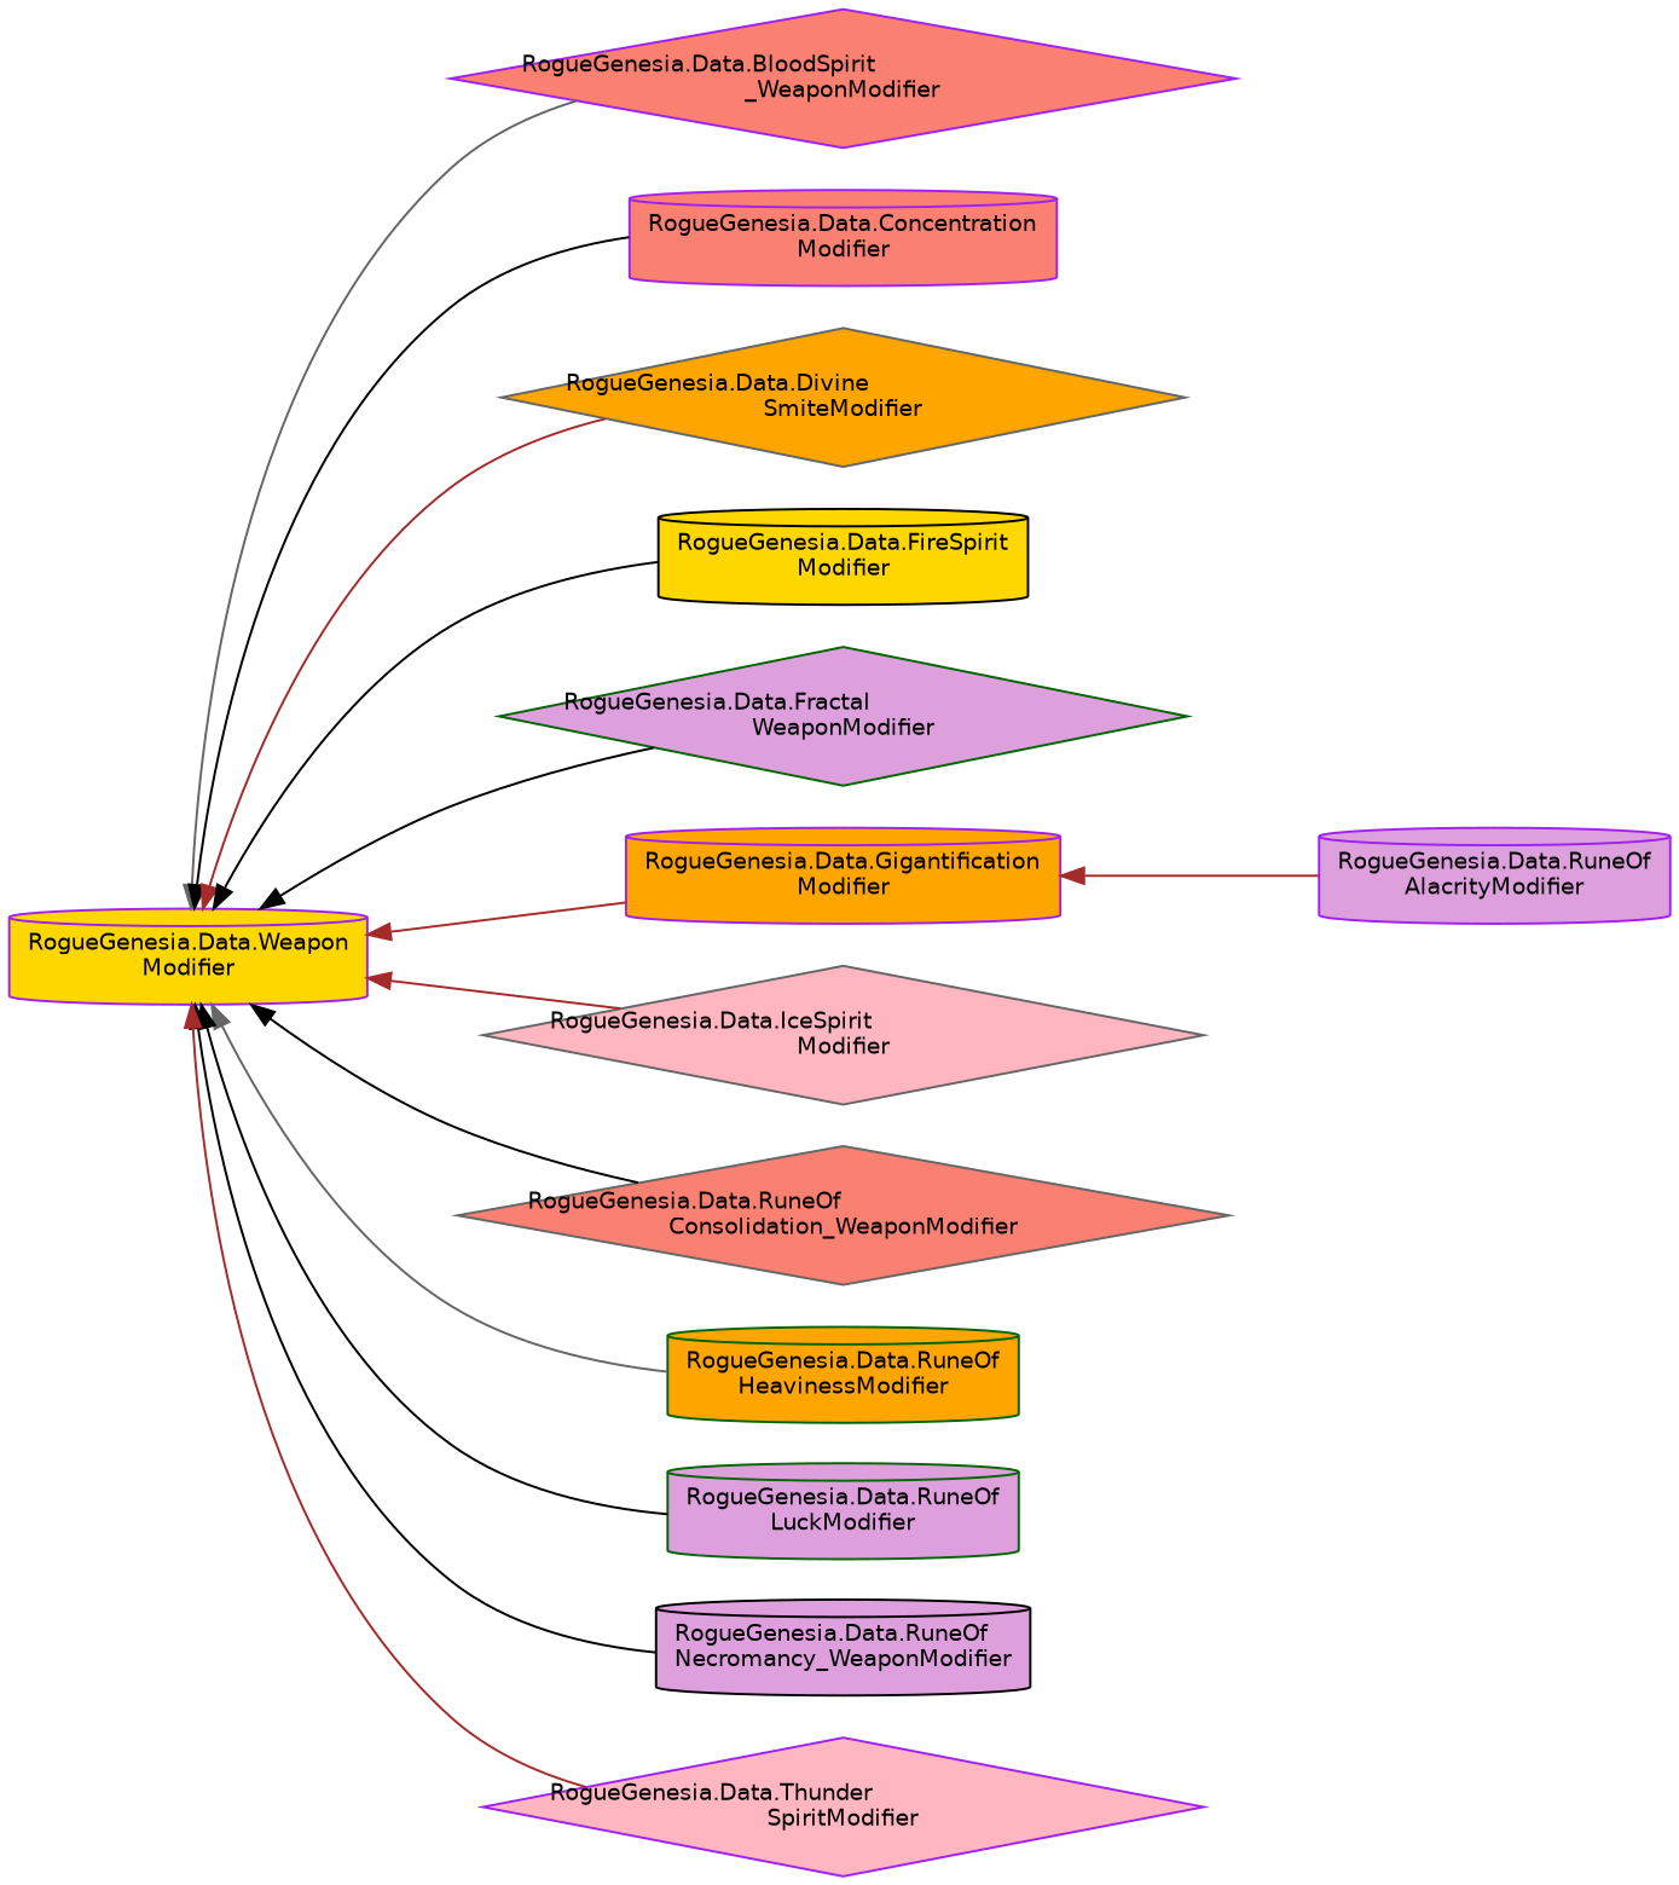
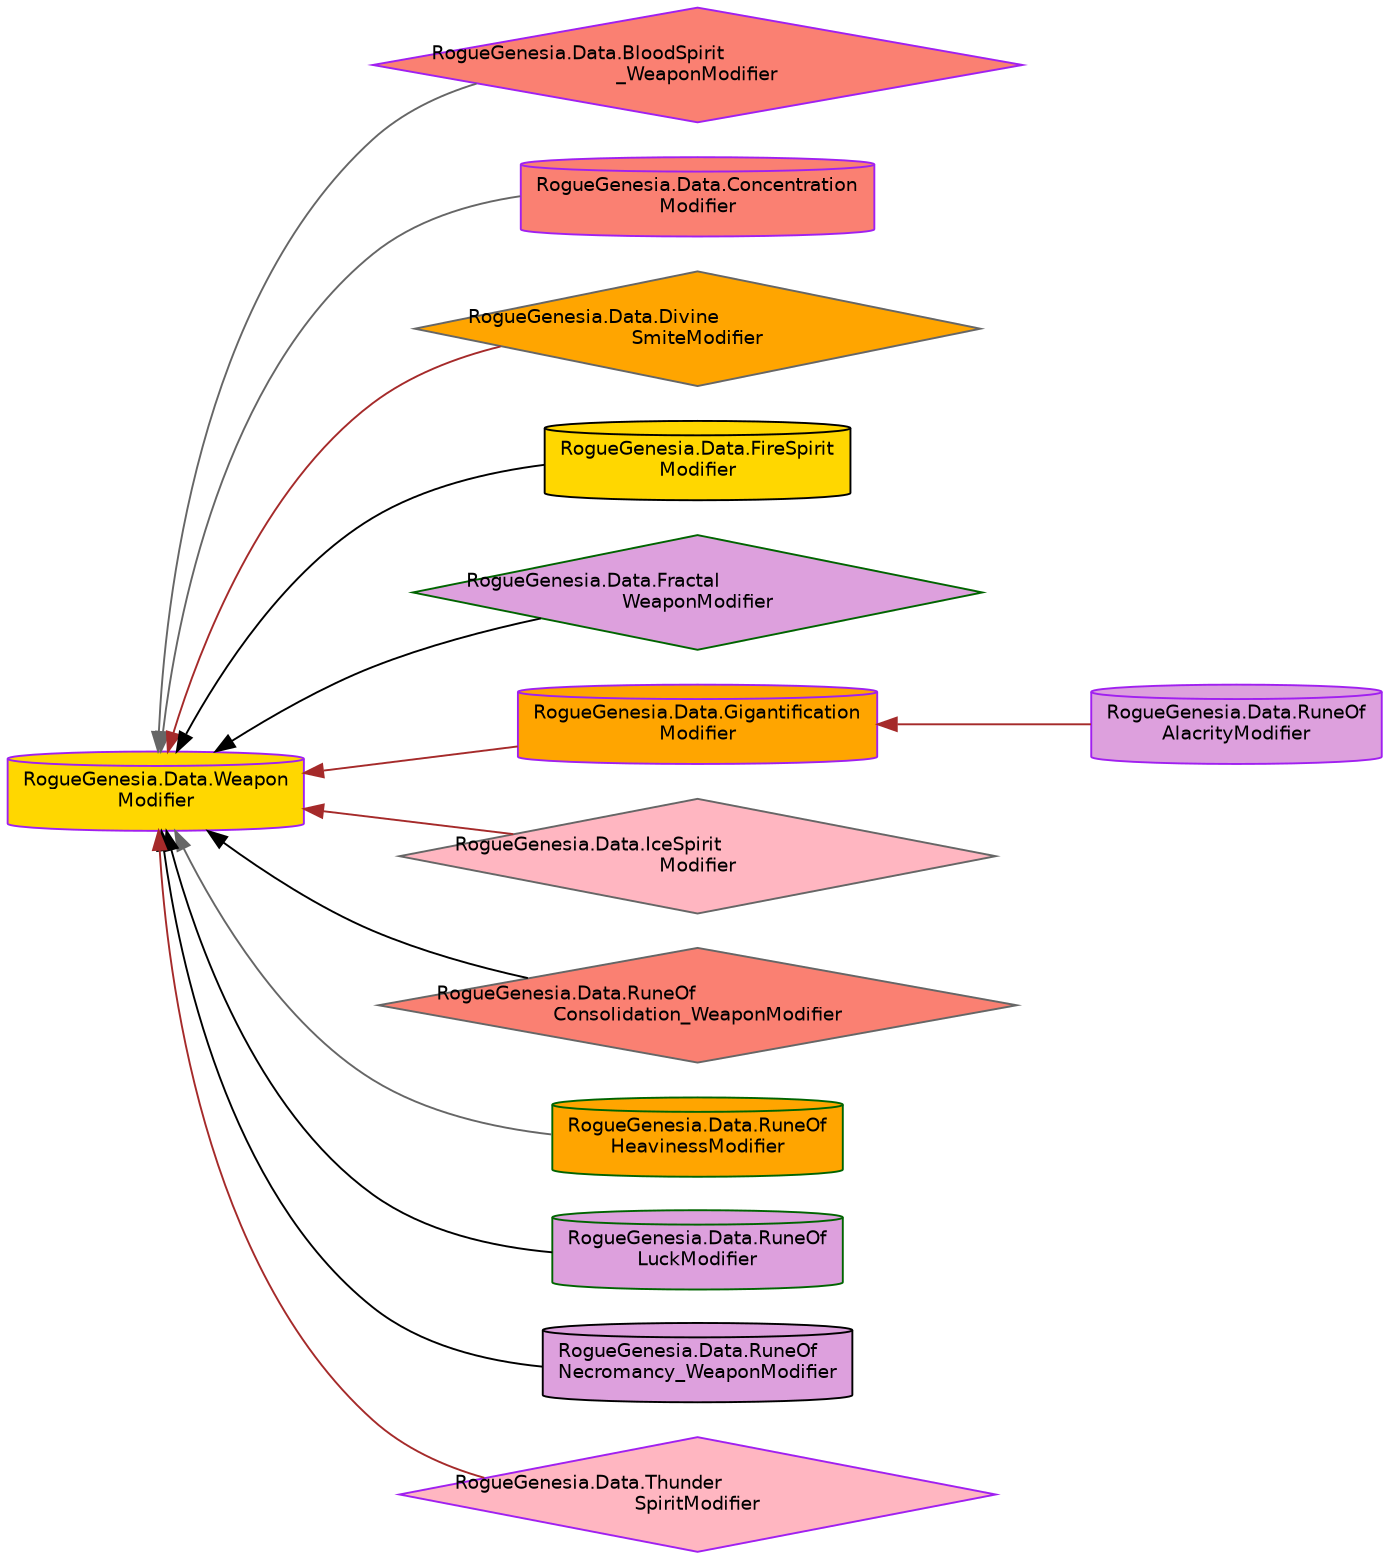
  digraph {
    rankdir=LR
    node [color=purple fillcolor=plum fontname=Helvetica fontsize=10 shape=cylinder style=filled]
    edge [color=black dir=back fontname=Helvetica fontsize=10 labelfontname=Helvetica labelfontsize=10 style=solid]
    n1 [fillcolor=gold height=0.2 label="RogueGenesia.Data.Weapon\lModifier" width=0.4]
    n2 [fillcolor=salmon height=0.2 label="RogueGenesia.Data.BloodSpirit\l_WeaponModifier" shape=diamond width=0.4]
    n3 [fillcolor=salmon height=0.2 label="RogueGenesia.Data.Concentration\lModifier" width=0.4]
    n4 [color=gray40 fillcolor=orange height=0.2 label="RogueGenesia.Data.Divine\lSmiteModifier" shape=diamond width=0.4]
    n5 [color=black fillcolor=gold height=0.2 label="RogueGenesia.Data.FireSpirit\lModifier" width=0.4]
    n6 [color=darkgreen height=0.2 label="RogueGenesia.Data.Fractal\lWeaponModifier" shape=diamond width=0.4]
    n7 [fillcolor=orange height=0.2 label="RogueGenesia.Data.Gigantification\lModifier" width=0.4]
    n8 [color=gray40 fillcolor=lightpink height=0.2 label="RogueGenesia.Data.IceSpirit\lModifier" shape=diamond width=0.4]
    n9 [color=gray40 fillcolor=salmon height=0.2 label="RogueGenesia.Data.RuneOf\lConsolidation_WeaponModifier" shape=diamond width=0.4]
    n10 [color=darkgreen fillcolor=orange height=0.2 label="RogueGenesia.Data.RuneOf\lHeavinessModifier" width=0.4]
    n11 [color=darkgreen height=0.2 label="RogueGenesia.Data.RuneOf\lLuckModifier" width=0.4]
    n12 [color=black height=0.2 label="RogueGenesia.Data.RuneOf\lNecromancy_WeaponModifier" width=0.4]
    n13 [fillcolor=lightpink height=0.2 label="RogueGenesia.Data.Thunder\lSpiritModifier" shape=diamond width=0.4]
    n14 [height=0.2 label="RogueGenesia.Data.RuneOf\lAlacrityModifier" width=0.4]
    n1 -> n2 [color=gray40]
-   n1 -> n3
+   n1 -> n3 [color=gray40]
    n1 -> n4 [color=brown]
    n1 -> n5
    n1 -> n6
    n1 -> n7 [color=brown]
    n1 -> n8 [color=brown]
    n1 -> n9
    n1 -> n10 [color=gray40]
    n1 -> n11
    n1 -> n12
    n1 -> n13 [color=brown]
    n7 -> n14 [color=brown]
  }
